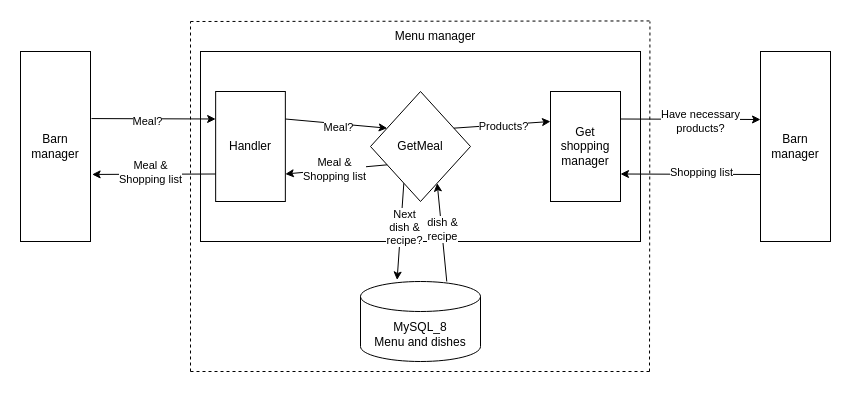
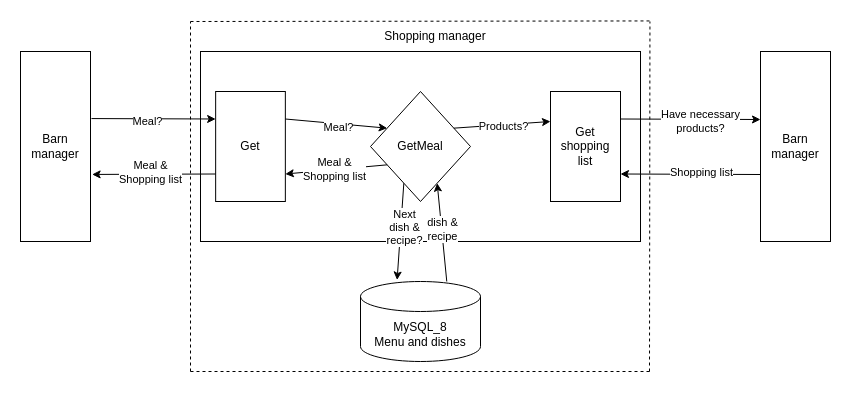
  <mxCell id="0" />
  <mxCell id="1" parent="0" />
  <mxCell id="2" value="" style="whiteSpace=wrap;html=1;" vertex="1" parent="1"><mxGeometry x="200" y="51" width="440" height="190" as="geometry" /></mxCell>
  <mxCell id="3" value="" style="edgeStyle=none;orthogonalLoop=1;jettySize=auto;html=1;exitX=0.25;exitY=1;exitDx=0;exitDy=0;entryX=0.305;entryY=-0.019;entryDx=0;entryDy=0;entryPerimeter=0;" edge="1" parent="1" source="14" target="7"><mxGeometry width="80" relative="1" as="geometry"><mxPoint x="410" y="241" as="sourcePoint" /><mxPoint x="405" y="301" as="targetPoint" /><Array as="points" /></mxGeometry></mxCell>
  <mxCell id="4" value="Next&lt;br&gt;dish &amp;amp;&lt;br&gt;recipe?" style="edgeLabel;html=1;align=center;verticalAlign=middle;resizable=0;points=[];" vertex="1" connectable="0" parent="3"><mxGeometry x="-0.507" y="2" relative="1" as="geometry"><mxPoint y="20" as="offset" /></mxGeometry></mxCell>
  <mxCell id="5" value="" style="edgeStyle=none;orthogonalLoop=1;jettySize=auto;html=1;entryX=0.75;entryY=1;entryDx=0;entryDy=0;exitX=0.719;exitY=0;exitDx=0;exitDy=0;exitPerimeter=0;" edge="1" parent="1" source="7" target="14"><mxGeometry width="80" relative="1" as="geometry"><mxPoint x="455" y="301" as="sourcePoint" /><mxPoint x="470" y="241" as="targetPoint" /><Array as="points" /></mxGeometry></mxCell>
  <mxCell id="6" value="dish &amp;amp;&lt;br&gt;recipe" style="edgeLabel;html=1;align=center;verticalAlign=middle;resizable=0;points=[];" vertex="1" connectable="0" parent="5"><mxGeometry x="0.38" y="-2" relative="1" as="geometry"><mxPoint y="15" as="offset" /></mxGeometry></mxCell>
  <mxCell id="7" value="MySQL_8&lt;br&gt;Menu and dishes" style="shape=cylinder3;whiteSpace=wrap;html=1;boundedLbl=1;backgroundOutline=1;size=15;" vertex="1" parent="1"><mxGeometry x="360" y="281" width="120" height="80" as="geometry" /></mxCell>
  <mxCell id="8" value="" style="endArrow=none;dashed=1;html=1;" edge="1" parent="1"><mxGeometry width="50" height="50" relative="1" as="geometry"><mxPoint x="190" y="371" as="sourcePoint" /><mxPoint x="190" y="21" as="targetPoint" /></mxGeometry></mxCell>
  <mxCell id="9" value="" style="endArrow=none;dashed=1;html=1;" edge="1" parent="1"><mxGeometry width="50" height="50" relative="1" as="geometry"><mxPoint x="649" y="371" as="sourcePoint" /><mxPoint x="649.45" y="21" as="targetPoint" /></mxGeometry></mxCell>
  <mxCell id="10" value="" style="endArrow=none;dashed=1;html=1;" edge="1" parent="1"><mxGeometry width="50" height="50" relative="1" as="geometry"><mxPoint x="190" y="21" as="sourcePoint" /><mxPoint x="650" y="20.44" as="targetPoint" /></mxGeometry></mxCell>
  <mxCell id="11" value="" style="endArrow=none;dashed=1;html=1;" edge="1" parent="1"><mxGeometry width="50" height="50" relative="1" as="geometry"><mxPoint x="190" y="371" as="sourcePoint" /><mxPoint x="650" y="371" as="targetPoint" /></mxGeometry></mxCell>
- <mxCell id="12" value="Get&lt;br&gt;shopping&lt;br&gt;manager" style="rounded=0;whiteSpace=wrap;html=1;" vertex="1" parent="1"><mxGeometry x="550" y="91" width="70" height="110" as="geometry" /></mxCell>
- <mxCell id="13" value="Menu manager" style="text;strokeColor=none;align=center;fillColor=none;html=1;verticalAlign=middle;whiteSpace=wrap;rounded=0;" vertex="1" parent="1"><mxGeometry x="365" y="21" width="140" height="30" as="geometry" /></mxCell>
+ <mxCell id="12" value="Get&lt;br&gt;shopping&lt;br&gt;list" style="rounded=0;whiteSpace=wrap;html=1;" vertex="1" parent="1"><mxGeometry x="550" y="91" width="70" height="110" as="geometry" /></mxCell>
+ <mxCell id="13" value="Shopping manager" style="text;strokeColor=none;align=center;fillColor=none;html=1;verticalAlign=middle;whiteSpace=wrap;rounded=0;" vertex="1" parent="1"><mxGeometry x="365" y="21" width="140" height="30" as="geometry" /></mxCell>
  <mxCell id="14" value="GetMeal" style="rhombus;whiteSpace=wrap;html=1;" vertex="1" parent="1"><mxGeometry x="370" y="91" width="100" height="110" as="geometry" /></mxCell>
- <mxCell id="15" value="Handler" style="rounded=0;whiteSpace=wrap;html=1;" vertex="1" parent="1"><mxGeometry x="215.15" y="91" width="69.7" height="110" as="geometry" /></mxCell>
+ <mxCell id="15" value="Get" style="rounded=0;whiteSpace=wrap;html=1;" vertex="1" parent="1"><mxGeometry x="215.15" y="91" width="69.7" height="110" as="geometry" /></mxCell>
  <mxCell id="16" value="" style="edgeStyle=none;orthogonalLoop=1;jettySize=auto;html=1;exitX=1;exitY=0.25;exitDx=0;exitDy=0;" edge="1" parent="1" source="12"><mxGeometry width="80" relative="1" as="geometry"><mxPoint x="690" y="201" as="sourcePoint" /><mxPoint x="760" y="119" as="targetPoint" /><Array as="points" /></mxGeometry></mxCell>
  <mxCell id="17" value="Have necessary&lt;br&gt;products?" style="edgeLabel;html=1;align=center;verticalAlign=middle;resizable=0;points=[];" vertex="1" connectable="0" parent="16"><mxGeometry x="0.38" y="-2" relative="1" as="geometry"><mxPoint x="-17" as="offset" /></mxGeometry></mxCell>
  <mxCell id="18" value="" style="edgeStyle=none;orthogonalLoop=1;jettySize=auto;html=1;entryX=1;entryY=0.75;entryDx=0;entryDy=0;" edge="1" parent="1" target="12"><mxGeometry width="80" relative="1" as="geometry"><mxPoint x="760" y="174" as="sourcePoint" /><mxPoint x="660" y="161" as="targetPoint" /><Array as="points" /></mxGeometry></mxCell>
  <mxCell id="19" value="Shopping list" style="edgeLabel;html=1;align=center;verticalAlign=middle;resizable=0;points=[];" vertex="1" connectable="0" parent="18"><mxGeometry x="0.38" y="-2" relative="1" as="geometry"><mxPoint x="37" as="offset" /></mxGeometry></mxCell>
  <mxCell id="20" value="Barn&lt;br&gt;manager" style="rounded=0;whiteSpace=wrap;html=1;" vertex="1" parent="1"><mxGeometry x="760" y="51" width="70" height="190" as="geometry" /></mxCell>
  <mxCell id="21" value="" style="edgeStyle=none;orthogonalLoop=1;jettySize=auto;html=1;entryX=1;entryY=0.75;entryDx=0;entryDy=0;exitX=1;exitY=0.25;exitDx=0;exitDy=0;" edge="1" parent="1" source="14"><mxGeometry width="80" relative="1" as="geometry"><mxPoint x="480" y="121" as="sourcePoint" /><mxPoint x="550" y="121" as="targetPoint" /><Array as="points" /></mxGeometry></mxCell>
  <mxCell id="22" value="Products?" style="edgeLabel;html=1;align=center;verticalAlign=middle;resizable=0;points=[];" vertex="1" connectable="0" parent="21"><mxGeometry x="0.38" y="-2" relative="1" as="geometry"><mxPoint x="-18" as="offset" /></mxGeometry></mxCell>
  <mxCell id="23" value="" style="edgeStyle=none;orthogonalLoop=1;jettySize=auto;html=1;entryX=1;entryY=0.75;entryDx=0;entryDy=0;exitX=0;exitY=0.75;exitDx=0;exitDy=0;" edge="1" parent="1" source="14" target="15"><mxGeometry width="80" relative="1" as="geometry"><mxPoint x="359.7" y="183.5" as="sourcePoint" /><mxPoint x="289.7" y="183.5" as="targetPoint" /><Array as="points" /></mxGeometry></mxCell>
  <mxCell id="24" value="Meal &amp;amp;&lt;br&gt;Shopping list" style="edgeLabel;html=1;align=center;verticalAlign=middle;resizable=0;points=[];" vertex="1" connectable="0" parent="23"><mxGeometry x="0.38" y="-2" relative="1" as="geometry"><mxPoint x="18" as="offset" /></mxGeometry></mxCell>
  <mxCell id="25" value="" style="edgeStyle=none;orthogonalLoop=1;jettySize=auto;html=1;entryX=0;entryY=0.25;entryDx=0;entryDy=0;exitX=1;exitY=0.25;exitDx=0;exitDy=0;" edge="1" parent="1" source="15" target="14"><mxGeometry width="80" relative="1" as="geometry"><mxPoint x="295" y="101" as="sourcePoint" /><mxPoint x="365" y="101" as="targetPoint" /><Array as="points" /></mxGeometry></mxCell>
  <mxCell id="26" value="Meal?" style="edgeLabel;html=1;align=center;verticalAlign=middle;resizable=0;points=[];" vertex="1" connectable="0" parent="25"><mxGeometry x="0.38" y="-2" relative="1" as="geometry"><mxPoint x="-18" as="offset" /></mxGeometry></mxCell>
  <mxCell id="27" value="Barn&lt;br&gt;manager" style="rounded=0;whiteSpace=wrap;html=1;" vertex="1" parent="1"><mxGeometry x="20" y="51" width="70" height="190" as="geometry" /></mxCell>
  <mxCell id="28" value="" style="edgeStyle=none;orthogonalLoop=1;jettySize=auto;html=1;exitX=1.014;exitY=0.353;exitDx=0;exitDy=0;entryX=0;entryY=0.25;entryDx=0;entryDy=0;exitPerimeter=0;" edge="1" parent="1" source="27" target="15"><mxGeometry width="80" relative="1" as="geometry"><mxPoint x="40" y="128.5" as="sourcePoint" /><mxPoint x="180" y="129" as="targetPoint" /><Array as="points" /></mxGeometry></mxCell>
  <mxCell id="29" value="Meal?" style="edgeLabel;html=1;align=center;verticalAlign=middle;resizable=0;points=[];" vertex="1" connectable="0" parent="28"><mxGeometry x="0.38" y="-2" relative="1" as="geometry"><mxPoint x="-30" as="offset" /></mxGeometry></mxCell>
  <mxCell id="30" value="" style="edgeStyle=none;orthogonalLoop=1;jettySize=auto;html=1;entryX=1.023;entryY=0.647;entryDx=0;entryDy=0;exitX=0;exitY=0.75;exitDx=0;exitDy=0;entryPerimeter=0;" edge="1" parent="1" source="15" target="27"><mxGeometry width="80" relative="1" as="geometry"><mxPoint x="220" y="184" as="sourcePoint" /><mxPoint x="80" y="183.5" as="targetPoint" /><Array as="points" /></mxGeometry></mxCell>
  <mxCell id="31" value="Meal &amp;amp;&lt;br&gt;Shopping list" style="edgeLabel;html=1;align=center;verticalAlign=middle;resizable=0;points=[];" vertex="1" connectable="0" parent="30"><mxGeometry x="0.38" y="-2" relative="1" as="geometry"><mxPoint x="19" as="offset" /></mxGeometry></mxCell>
